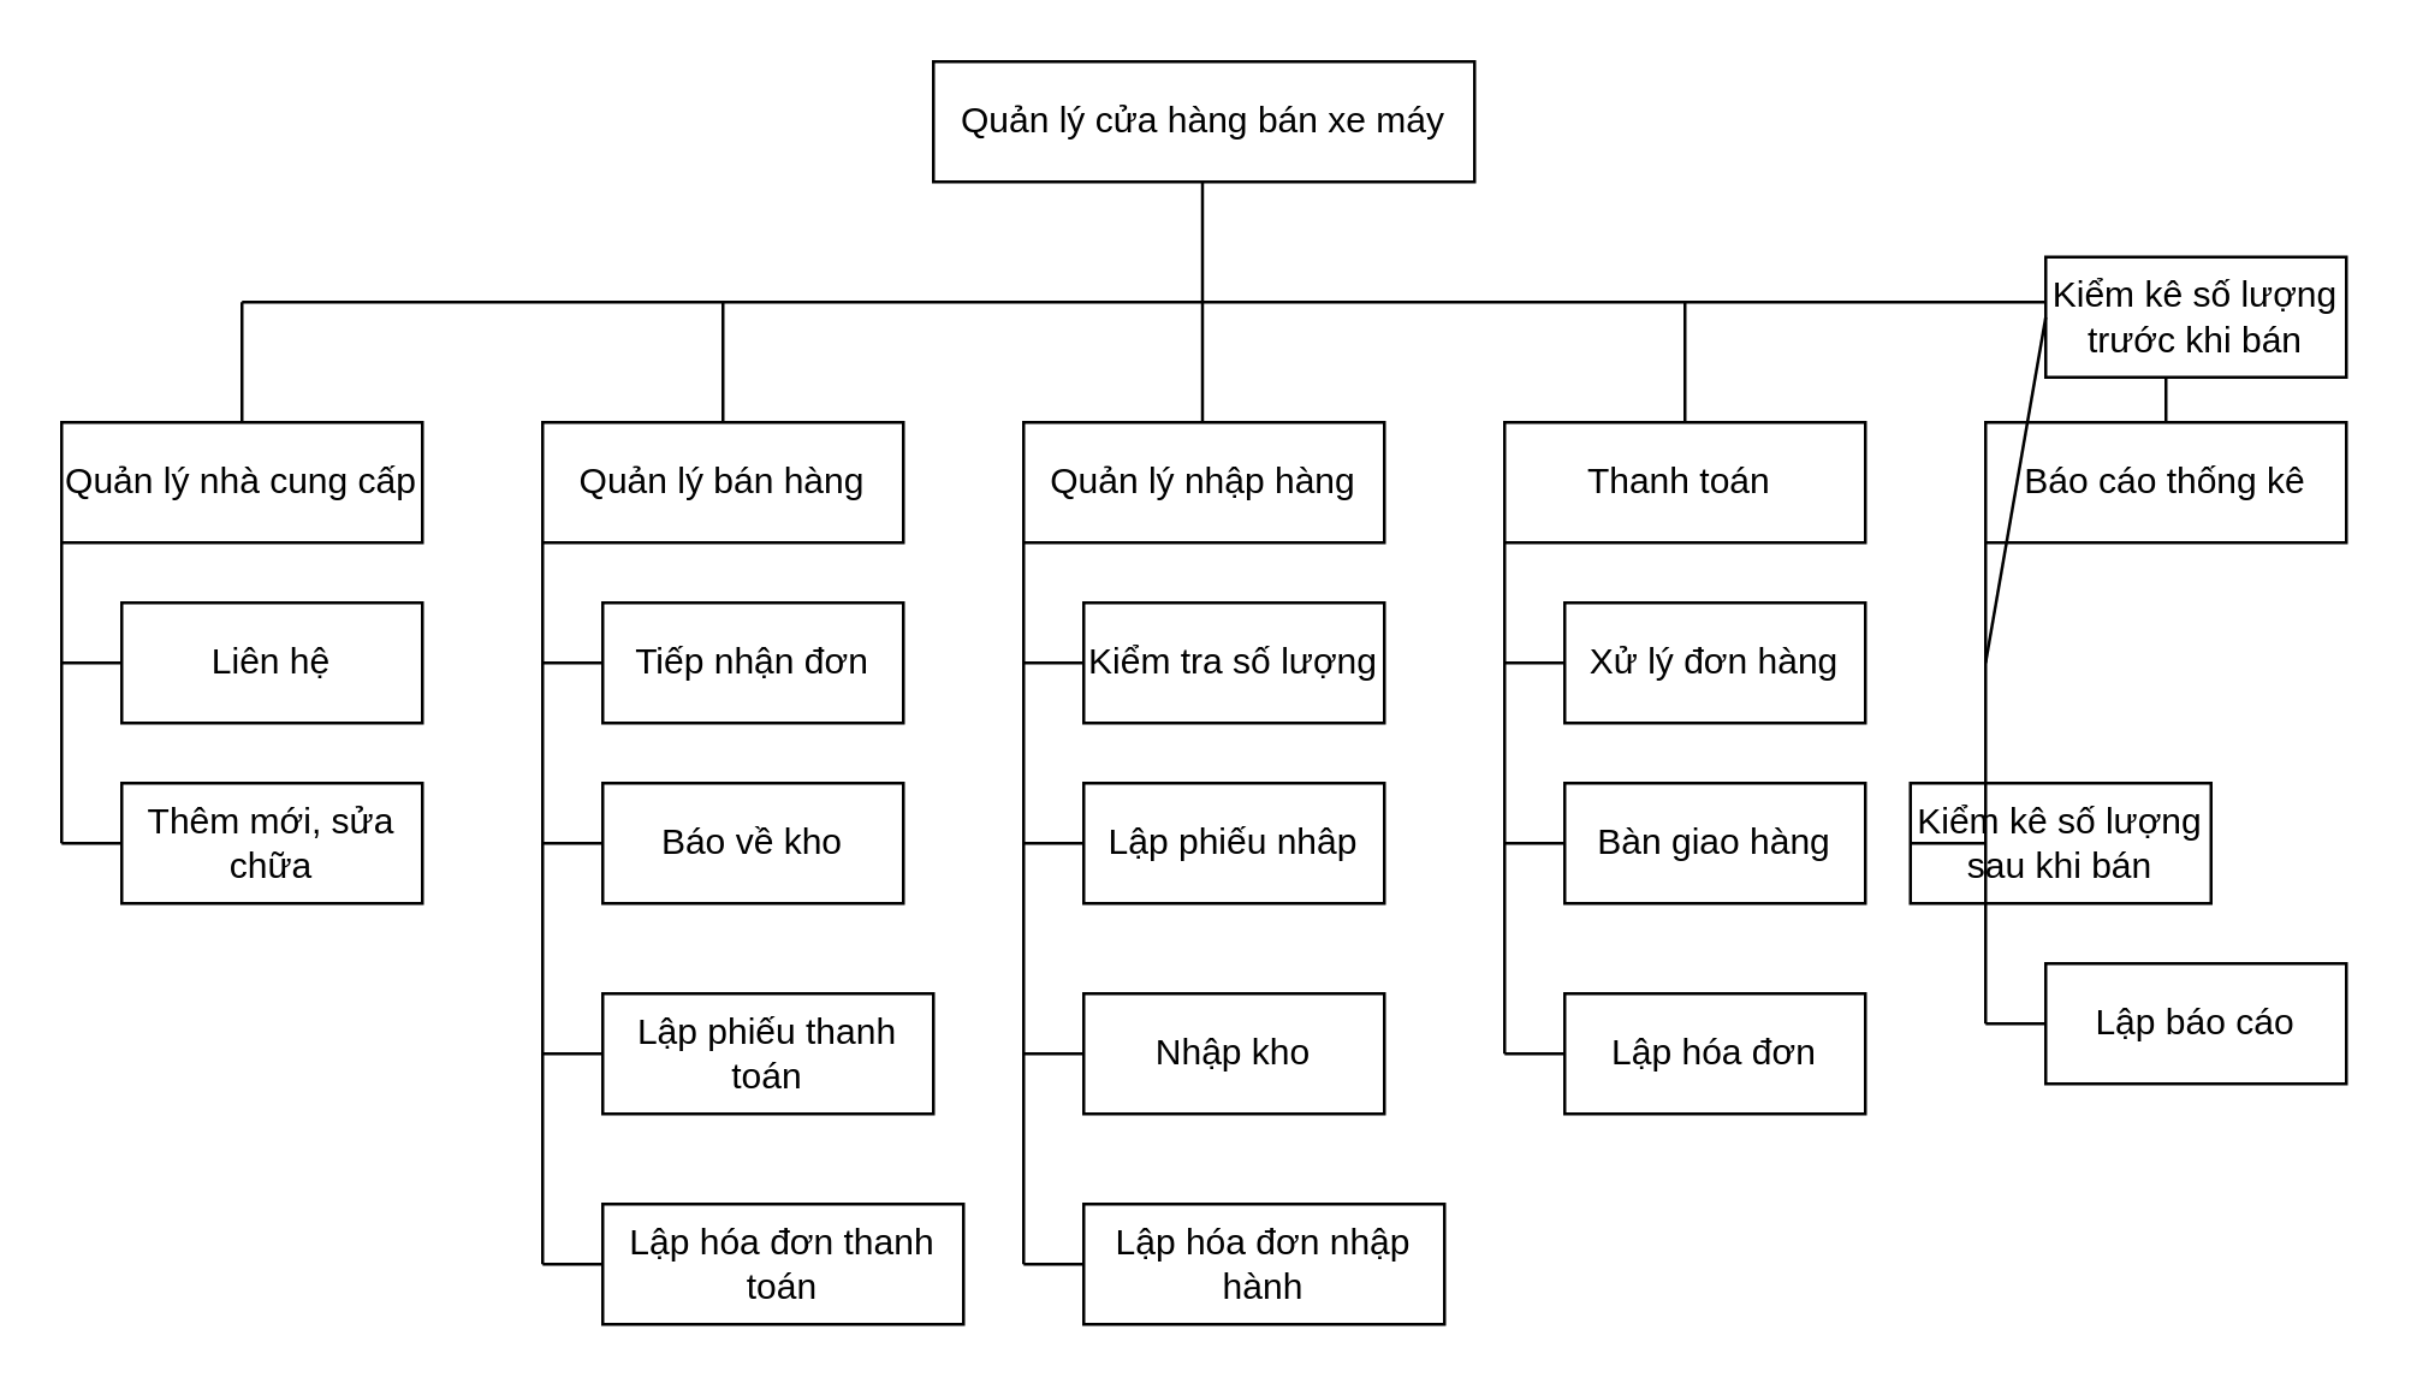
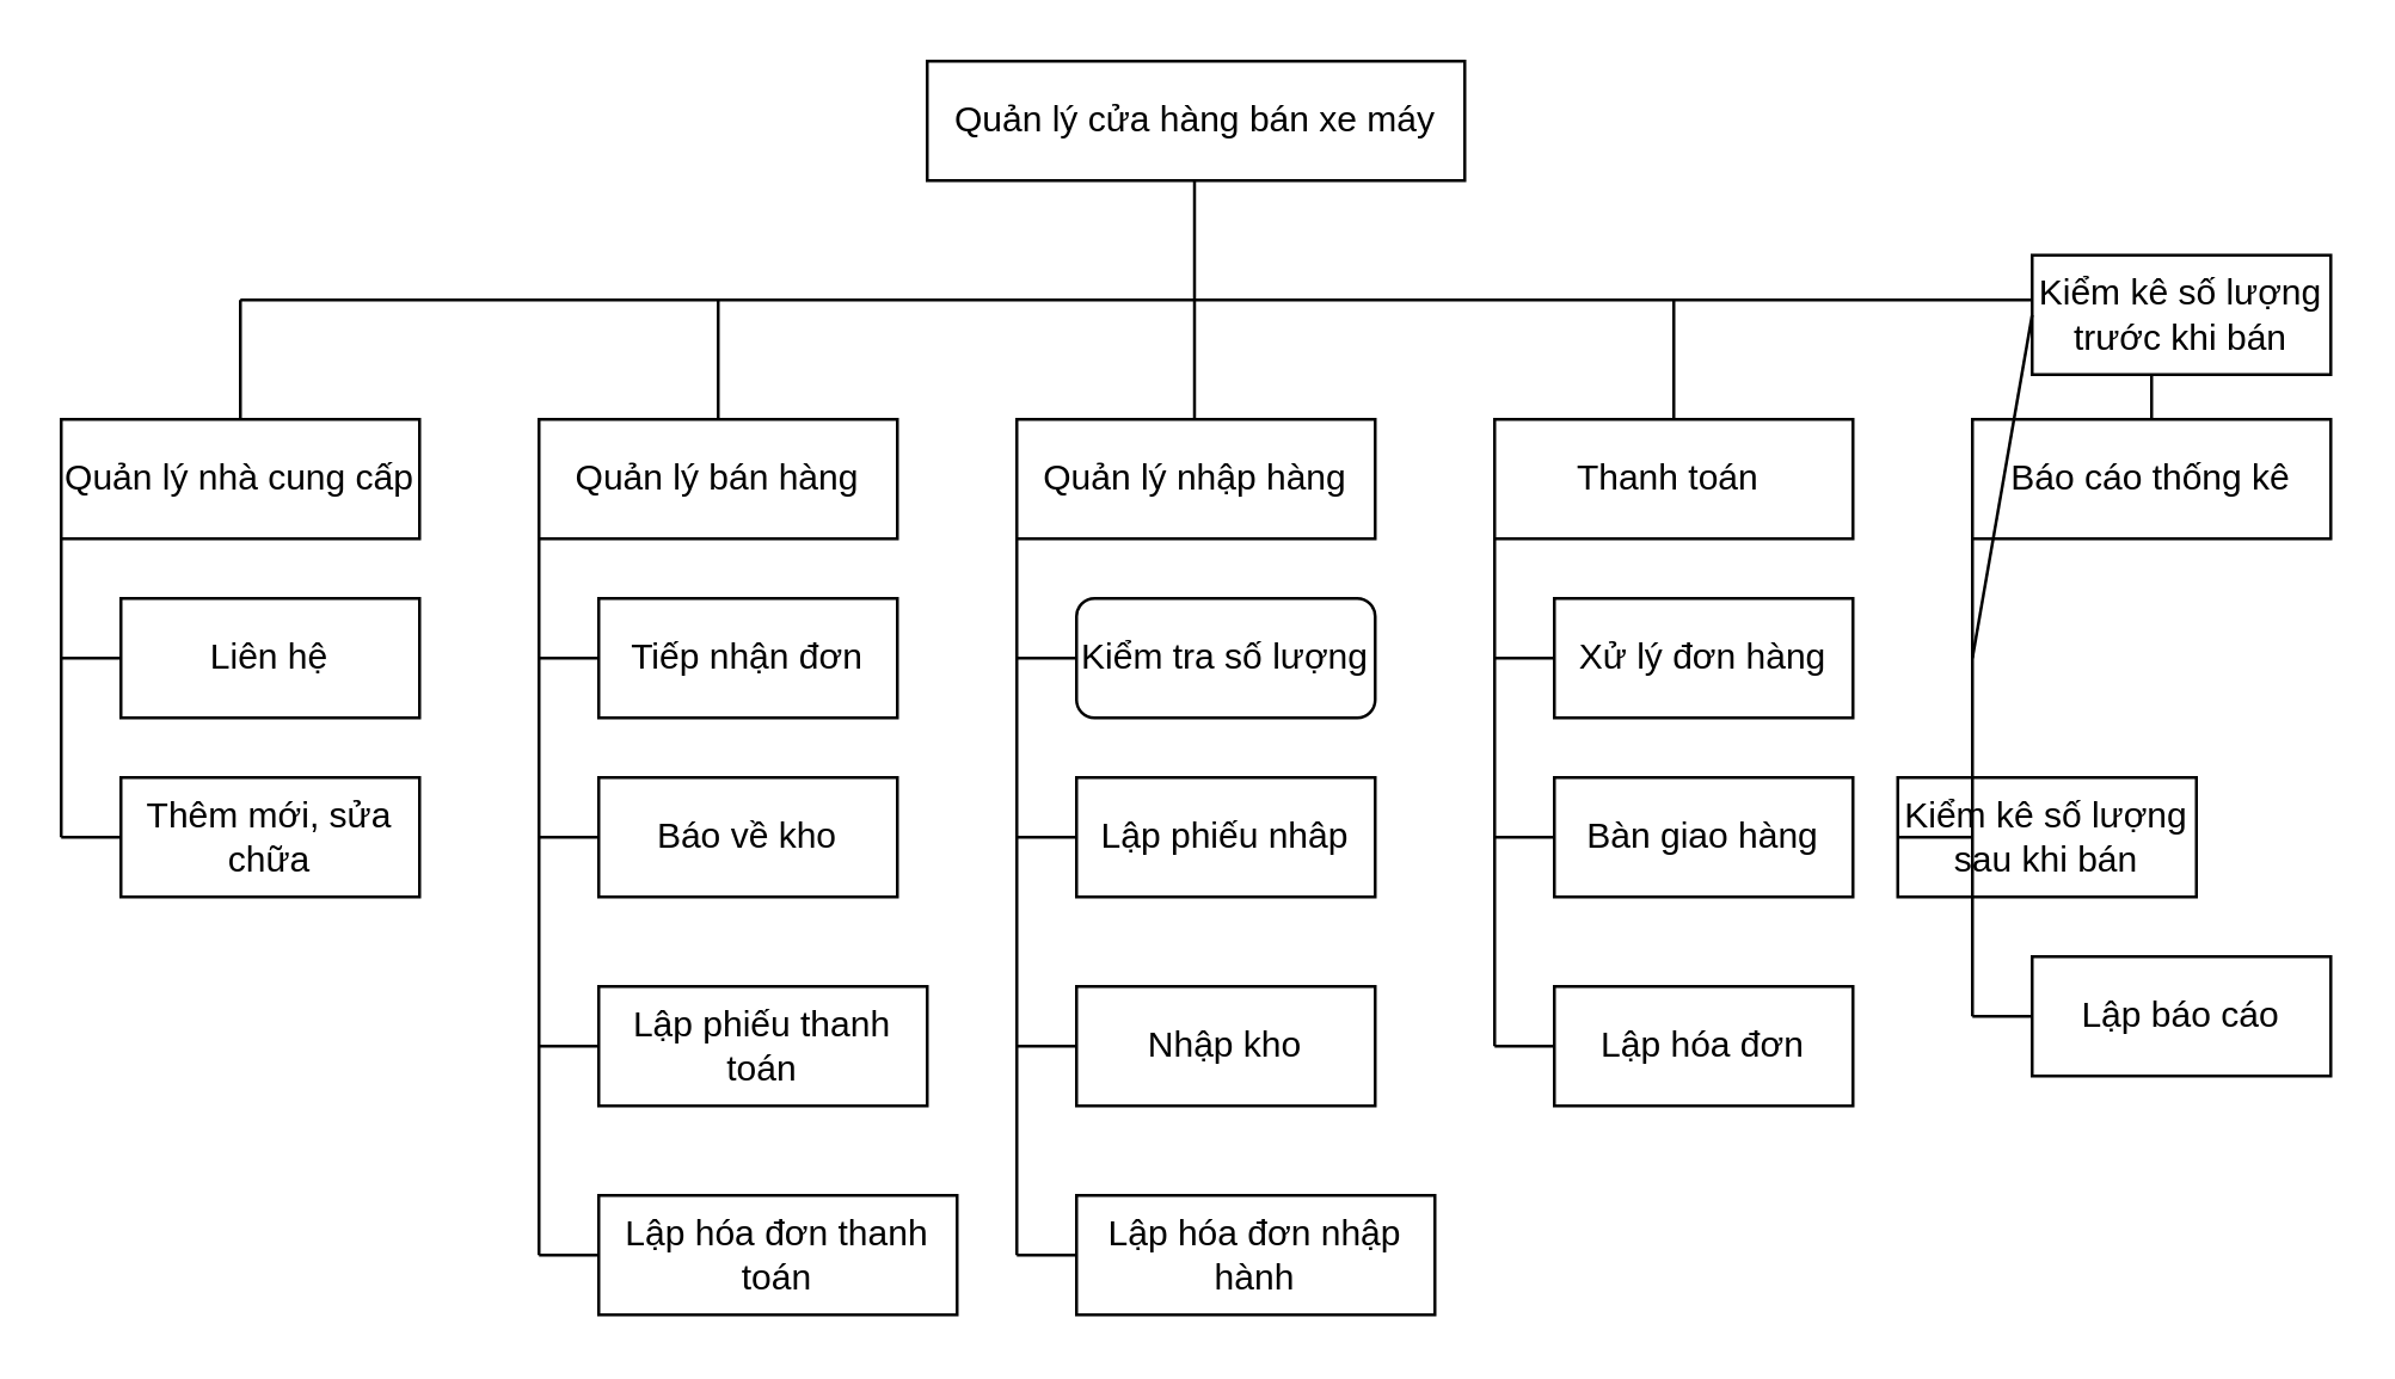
  <mxCell id="0" />
  <mxCell id="1" parent="0" />
  <mxCell id="2" value="Quản lý cửa hàng bán xe máy" style="rounded=0;whiteSpace=wrap;html=1;" vertex="1" parent="1"><mxGeometry x="310" y="20" width="180" height="40" as="geometry" /></mxCell>
  <mxCell id="3" value="" style="endArrow=none;html=1;rounded=0;" edge="1" parent="1"><mxGeometry width="50" height="50" relative="1" as="geometry"><mxPoint x="80" y="140" as="sourcePoint" /><mxPoint x="80" y="100" as="targetPoint" /><Array as="points"><mxPoint x="80" y="120" /></Array></mxGeometry></mxCell>
  <mxCell id="4" value="Quản lý nhà cung cấp" style="rounded=0;whiteSpace=wrap;html=1;" vertex="1" parent="1"><mxGeometry x="20" y="140" width="120" height="40" as="geometry" /></mxCell>
  <mxCell id="5" value="Liên hệ" style="rounded=0;whiteSpace=wrap;html=1;" vertex="1" parent="1"><mxGeometry x="40" y="200" width="100" height="40" as="geometry" /></mxCell>
  <mxCell id="6" value="" style="endArrow=none;html=1;rounded=0;" edge="1" parent="1"><mxGeometry width="50" height="50" relative="1" as="geometry"><mxPoint x="80" y="100" as="sourcePoint" /><mxPoint x="720" y="100" as="targetPoint" /><Array as="points" /></mxGeometry></mxCell>
  <mxCell id="7" value="Thêm mới, sửa chữa" style="rounded=0;whiteSpace=wrap;html=1;" vertex="1" parent="1"><mxGeometry x="40" y="260" width="100" height="40" as="geometry" /></mxCell>
  <mxCell id="8" value="" style="endArrow=none;html=1;rounded=0;" edge="1" parent="1"><mxGeometry width="50" height="50" relative="1" as="geometry"><mxPoint x="20" y="280" as="sourcePoint" /><mxPoint x="20" y="180" as="targetPoint" /></mxGeometry></mxCell>
  <mxCell id="9" value="" style="endArrow=none;html=1;rounded=0;entryX=0;entryY=0.5;entryDx=0;entryDy=0;" edge="1" parent="1" target="7"><mxGeometry width="50" height="50" relative="1" as="geometry"><mxPoint x="20" y="280" as="sourcePoint" /><mxPoint x="70" y="240" as="targetPoint" /></mxGeometry></mxCell>
  <mxCell id="10" value="" style="endArrow=none;html=1;rounded=0;entryX=0;entryY=0.5;entryDx=0;entryDy=0;" edge="1" parent="1" target="5"><mxGeometry width="50" height="50" relative="1" as="geometry"><mxPoint x="20" y="220" as="sourcePoint" /><mxPoint x="70" y="170" as="targetPoint" /></mxGeometry></mxCell>
  <mxCell id="11" value="" style="endArrow=none;html=1;rounded=0;" edge="1" parent="1"><mxGeometry width="50" height="50" relative="1" as="geometry"><mxPoint x="240" y="140" as="sourcePoint" /><mxPoint x="240" y="100" as="targetPoint" /></mxGeometry></mxCell>
  <mxCell id="12" value="Quản lý bán hàng" style="rounded=0;whiteSpace=wrap;html=1;" vertex="1" parent="1"><mxGeometry x="180" y="140" width="120" height="40" as="geometry" /></mxCell>
  <mxCell id="13" value="Tiếp nhận đơn" style="rounded=0;whiteSpace=wrap;html=1;" vertex="1" parent="1"><mxGeometry x="200" y="200" width="100" height="40" as="geometry" /></mxCell>
  <mxCell id="14" value="Báo về kho" style="rounded=0;whiteSpace=wrap;html=1;" vertex="1" parent="1"><mxGeometry x="200" y="260" width="100" height="40" as="geometry" /></mxCell>
  <mxCell id="15" value="Lập phiếu thanh toán" style="rounded=0;whiteSpace=wrap;html=1;" vertex="1" parent="1"><mxGeometry x="200" y="330" width="110" height="40" as="geometry" /></mxCell>
  <mxCell id="16" value="Lập hóa đơn thanh toán" style="rounded=0;whiteSpace=wrap;html=1;" vertex="1" parent="1"><mxGeometry x="200" y="400" width="120" height="40" as="geometry" /></mxCell>
  <mxCell id="17" value="" style="endArrow=none;html=1;rounded=0;" edge="1" parent="1"><mxGeometry width="50" height="50" relative="1" as="geometry"><mxPoint x="180" y="420" as="sourcePoint" /><mxPoint x="180" y="180" as="targetPoint" /></mxGeometry></mxCell>
  <mxCell id="18" value="" style="endArrow=none;html=1;rounded=0;entryX=0;entryY=0.5;entryDx=0;entryDy=0;" edge="1" parent="1" target="13"><mxGeometry width="50" height="50" relative="1" as="geometry"><mxPoint x="180" y="220" as="sourcePoint" /><mxPoint x="230" y="170" as="targetPoint" /></mxGeometry></mxCell>
  <mxCell id="19" value="" style="endArrow=none;html=1;rounded=0;" edge="1" parent="1" target="14"><mxGeometry width="50" height="50" relative="1" as="geometry"><mxPoint x="180" y="280" as="sourcePoint" /><mxPoint x="230" y="230" as="targetPoint" /></mxGeometry></mxCell>
  <mxCell id="20" value="" style="endArrow=none;html=1;rounded=0;" edge="1" parent="1" target="15"><mxGeometry width="50" height="50" relative="1" as="geometry"><mxPoint x="180" y="350" as="sourcePoint" /><mxPoint x="230" y="300" as="targetPoint" /></mxGeometry></mxCell>
  <mxCell id="21" value="" style="endArrow=none;html=1;rounded=0;" edge="1" parent="1" target="16"><mxGeometry width="50" height="50" relative="1" as="geometry"><mxPoint x="180" y="420" as="sourcePoint" /><mxPoint x="230" y="370" as="targetPoint" /></mxGeometry></mxCell>
  <mxCell id="22" value="" style="endArrow=none;html=1;rounded=0;" edge="1" parent="1"><mxGeometry width="50" height="50" relative="1" as="geometry"><mxPoint x="399.5" y="140" as="sourcePoint" /><mxPoint x="399.5" y="60" as="targetPoint" /></mxGeometry></mxCell>
  <mxCell id="23" value="Quản lý nhập hàng" style="rounded=0;whiteSpace=wrap;html=1;" vertex="1" parent="1"><mxGeometry x="340" y="140" width="120" height="40" as="geometry" /></mxCell>
- <mxCell id="24" value="Kiểm tra số lượng" style="rounded=0;whiteSpace=wrap;html=1;" vertex="1" parent="1"><mxGeometry x="360" y="200" width="100" height="40" as="geometry" /></mxCell>
+ <mxCell id="24" value="Kiểm tra số lượng" style="whiteSpace=wrap;html=1;rounded=1;" vertex="1" parent="1"><mxGeometry x="360" y="200" width="100" height="40" as="geometry" /></mxCell>
  <mxCell id="25" value="Lập phiếu nhâp" style="rounded=0;whiteSpace=wrap;html=1;" vertex="1" parent="1"><mxGeometry x="360" y="260" width="100" height="40" as="geometry" /></mxCell>
  <mxCell id="26" value="Nhập kho" style="rounded=0;whiteSpace=wrap;html=1;" vertex="1" parent="1"><mxGeometry x="360" y="330" width="100" height="40" as="geometry" /></mxCell>
  <mxCell id="27" value="Lập hóa đơn nhập hành" style="rounded=0;whiteSpace=wrap;html=1;" vertex="1" parent="1"><mxGeometry x="360" y="400" width="120" height="40" as="geometry" /></mxCell>
  <mxCell id="28" value="" style="endArrow=none;html=1;rounded=0;" edge="1" parent="1"><mxGeometry width="50" height="50" relative="1" as="geometry"><mxPoint x="340" y="420" as="sourcePoint" /><mxPoint x="340" y="180" as="targetPoint" /></mxGeometry></mxCell>
  <mxCell id="29" value="" style="endArrow=none;html=1;rounded=0;entryX=0;entryY=0.5;entryDx=0;entryDy=0;" edge="1" parent="1" target="24"><mxGeometry width="50" height="50" relative="1" as="geometry"><mxPoint x="340" y="220" as="sourcePoint" /><mxPoint x="390" y="170" as="targetPoint" /></mxGeometry></mxCell>
  <mxCell id="30" value="" style="endArrow=none;html=1;rounded=0;" edge="1" parent="1" target="25"><mxGeometry width="50" height="50" relative="1" as="geometry"><mxPoint x="340" y="280" as="sourcePoint" /><mxPoint x="390" y="230" as="targetPoint" /></mxGeometry></mxCell>
  <mxCell id="31" value="" style="endArrow=none;html=1;rounded=0;" edge="1" parent="1" target="26"><mxGeometry width="50" height="50" relative="1" as="geometry"><mxPoint x="340" y="350" as="sourcePoint" /><mxPoint x="390" y="300" as="targetPoint" /></mxGeometry></mxCell>
  <mxCell id="32" value="" style="endArrow=none;html=1;rounded=0;" edge="1" parent="1" target="27"><mxGeometry width="50" height="50" relative="1" as="geometry"><mxPoint x="340" y="420" as="sourcePoint" /><mxPoint x="390" y="370" as="targetPoint" /></mxGeometry></mxCell>
  <mxCell id="33" value="" style="endArrow=none;html=1;rounded=0;" edge="1" parent="1"><mxGeometry width="50" height="50" relative="1" as="geometry"><mxPoint x="560" y="140" as="sourcePoint" /><mxPoint x="560" y="100" as="targetPoint" /></mxGeometry></mxCell>
  <mxCell id="34" value="Thanh toán&amp;nbsp;" style="rounded=0;whiteSpace=wrap;html=1;" vertex="1" parent="1"><mxGeometry x="500" y="140" width="120" height="40" as="geometry" /></mxCell>
  <mxCell id="35" value="Xử lý đơn hàng" style="rounded=0;whiteSpace=wrap;html=1;" vertex="1" parent="1"><mxGeometry x="520" y="200" width="100" height="40" as="geometry" /></mxCell>
  <mxCell id="36" value="Bàn giao hàng" style="rounded=0;whiteSpace=wrap;html=1;" vertex="1" parent="1"><mxGeometry x="520" y="260" width="100" height="40" as="geometry" /></mxCell>
  <mxCell id="37" value="" style="endArrow=none;html=1;rounded=0;" edge="1" parent="1"><mxGeometry width="50" height="50" relative="1" as="geometry"><mxPoint x="500" y="350" as="sourcePoint" /><mxPoint x="500" y="180" as="targetPoint" /></mxGeometry></mxCell>
  <mxCell id="38" value="" style="endArrow=none;html=1;rounded=0;entryX=0;entryY=0.5;entryDx=0;entryDy=0;" edge="1" parent="1" target="36"><mxGeometry width="50" height="50" relative="1" as="geometry"><mxPoint x="500" y="280" as="sourcePoint" /><mxPoint x="550" y="230" as="targetPoint" /></mxGeometry></mxCell>
  <mxCell id="39" value="" style="endArrow=none;html=1;rounded=0;" edge="1" parent="1" target="35"><mxGeometry width="50" height="50" relative="1" as="geometry"><mxPoint x="500" y="220" as="sourcePoint" /><mxPoint x="550" y="170" as="targetPoint" /></mxGeometry></mxCell>
  <mxCell id="40" value="" style="endArrow=none;html=1;rounded=0;" edge="1" parent="1"><mxGeometry width="50" height="50" relative="1" as="geometry"><mxPoint x="720" y="140" as="sourcePoint" /><mxPoint x="720" y="100" as="targetPoint" /></mxGeometry></mxCell>
  <mxCell id="41" value="Báo cáo thống kê" style="rounded=0;whiteSpace=wrap;html=1;" vertex="1" parent="1"><mxGeometry x="660" y="140" width="120" height="40" as="geometry" /></mxCell>
  <mxCell id="42" value="Kiểm kê số lượng trước khi bán" style="rounded=0;whiteSpace=wrap;html=1;" vertex="1" parent="1"><mxGeometry x="680" y="85" width="100" height="40" as="geometry" /></mxCell>
  <mxCell id="43" value="Kiểm kê số lượng sau khi bán" style="rounded=0;whiteSpace=wrap;html=1;" vertex="1" parent="1"><mxGeometry x="635" y="260" width="100" height="40" as="geometry" /></mxCell>
  <mxCell id="44" value="Lập báo cáo" style="rounded=0;whiteSpace=wrap;html=1;" vertex="1" parent="1"><mxGeometry x="680" y="320" width="100" height="40" as="geometry" /></mxCell>
  <mxCell id="45" value="" style="endArrow=none;html=1;rounded=0;entryX=0;entryY=0.5;entryDx=0;entryDy=0;" edge="1" parent="1" target="42"><mxGeometry width="50" height="50" relative="1" as="geometry"><mxPoint x="660" y="220" as="sourcePoint" /><mxPoint x="710" y="170" as="targetPoint" /></mxGeometry></mxCell>
  <mxCell id="46" value="" style="endArrow=none;html=1;rounded=0;" edge="1" parent="1" target="43"><mxGeometry width="50" height="50" relative="1" as="geometry"><mxPoint x="660" y="280" as="sourcePoint" /><mxPoint x="710" y="230" as="targetPoint" /></mxGeometry></mxCell>
  <mxCell id="47" value="" style="endArrow=none;html=1;rounded=0;entryX=0;entryY=0.5;entryDx=0;entryDy=0;" edge="1" parent="1" target="44"><mxGeometry width="50" height="50" relative="1" as="geometry"><mxPoint x="660" y="340" as="sourcePoint" /><mxPoint x="710" y="300" as="targetPoint" /></mxGeometry></mxCell>
  <mxCell id="48" value="" style="endArrow=none;html=1;rounded=0;" edge="1" parent="1"><mxGeometry width="50" height="50" relative="1" as="geometry"><mxPoint x="660" y="340" as="sourcePoint" /><mxPoint x="660" y="180" as="targetPoint" /></mxGeometry></mxCell>
  <mxCell id="49" value="Lập hóa đơn" style="rounded=0;whiteSpace=wrap;html=1;" vertex="1" parent="1"><mxGeometry x="520" y="330" width="100" height="40" as="geometry" /></mxCell>
  <mxCell id="50" value="" style="endArrow=none;html=1;rounded=0;" edge="1" parent="1" target="49"><mxGeometry width="50" height="50" relative="1" as="geometry"><mxPoint x="500" y="350" as="sourcePoint" /><mxPoint x="550" y="300" as="targetPoint" /></mxGeometry></mxCell>
